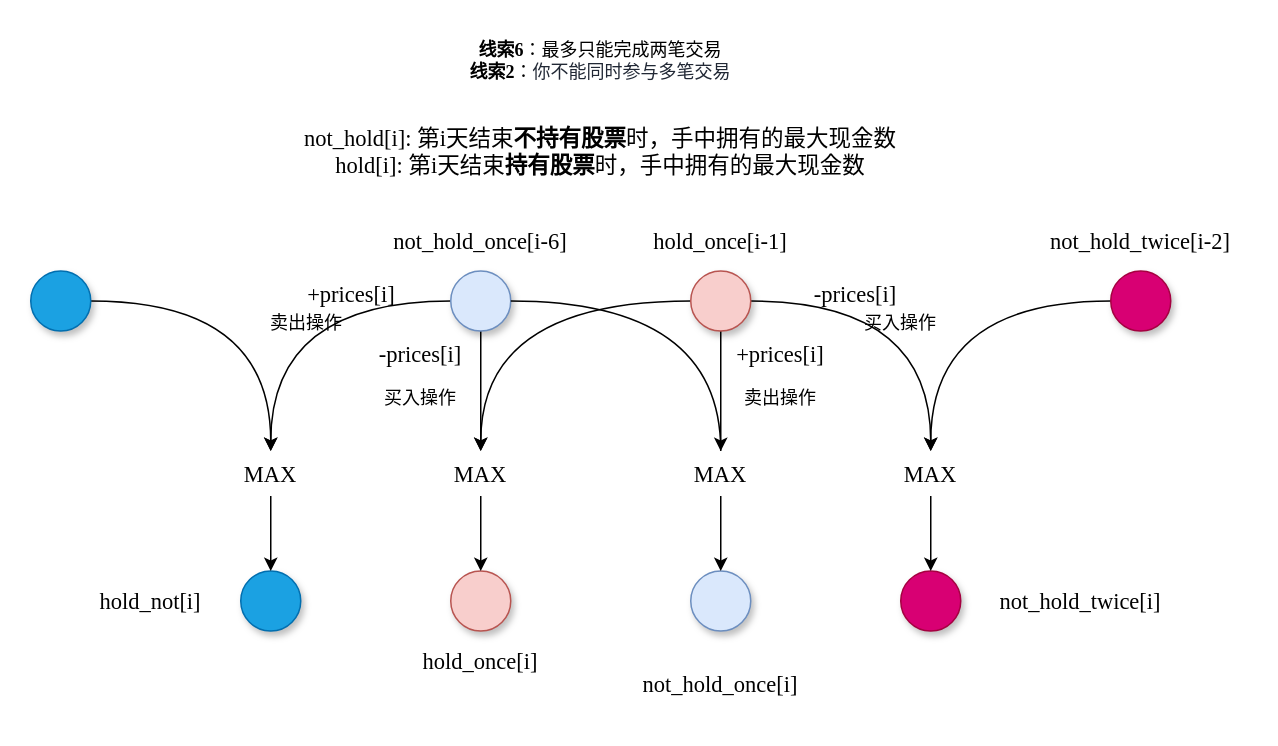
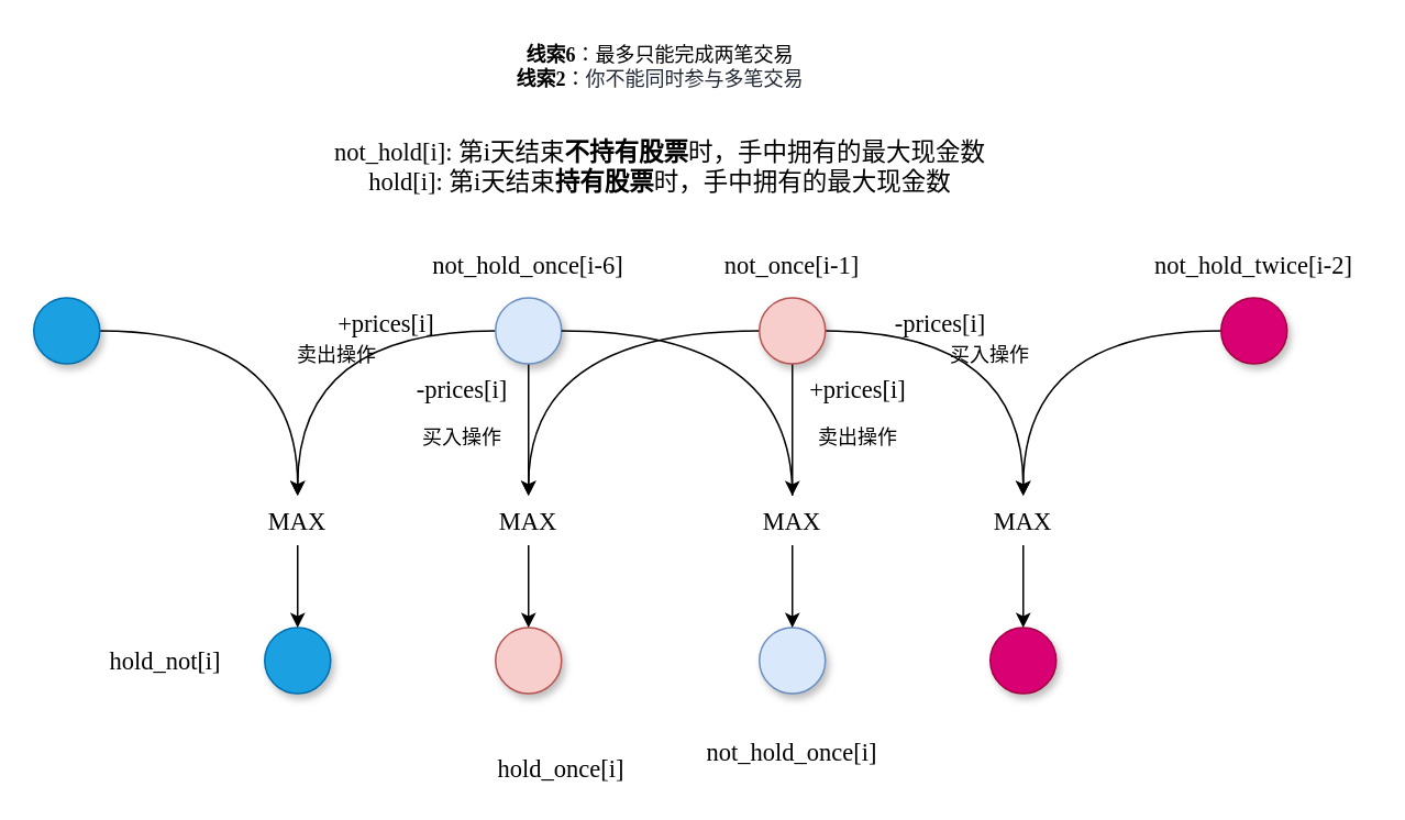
  <mxCell id="0" />
  <mxCell id="1" parent="0" />
  <mxCell id="2" style="edgeStyle=orthogonalEdgeStyle;rounded=0;orthogonalLoop=1;jettySize=auto;html=1;exitX=0.5;exitY=1;exitDx=0;exitDy=0;entryX=0.5;entryY=0;entryDx=0;entryDy=0;curved=1;" edge="1" parent="1" source="4" target="22"><mxGeometry relative="1" as="geometry"><mxPoint x="290" y="250" as="sourcePoint" /></mxGeometry></mxCell>
  <mxCell id="3" style="edgeStyle=orthogonalEdgeStyle;curved=1;rounded=0;orthogonalLoop=1;jettySize=auto;html=1;exitX=0;exitY=0.5;exitDx=0;exitDy=0;entryX=0.5;entryY=0;entryDx=0;entryDy=0;fontFamily=Comic Sans MS;" edge="1" parent="1" source="4" target="33"><mxGeometry relative="1" as="geometry" /></mxCell>
  <mxCell id="4" value="" style="ellipse;whiteSpace=wrap;html=1;aspect=fixed;shadow=1;fillColor=#dae8fc;strokeColor=#6c8ebf;" vertex="1" parent="1"><mxGeometry x="300" y="180" width="40" height="40" as="geometry" /></mxCell>
  <mxCell id="5" value="" style="ellipse;whiteSpace=wrap;html=1;aspect=fixed;shadow=1;fillColor=#dae8fc;strokeColor=#6c8ebf;" vertex="1" parent="1"><mxGeometry x="460" y="380" width="40" height="40" as="geometry" /></mxCell>
  <mxCell id="6" value="&lt;font style=&quot;font-size: 15px&quot;&gt;not_hold_once[i-6]&lt;/font&gt;" style="text;html=1;strokeColor=none;fillColor=none;align=center;verticalAlign=middle;whiteSpace=wrap;rounded=0;shadow=1;fontFamily=Comic Sans MS;" vertex="1" parent="1"><mxGeometry x="240" y="140" width="160" height="40" as="geometry" /></mxCell>
  <mxCell id="7" value="&lt;font style=&quot;font-size: 15px&quot;&gt;not_hold[i]: 第i天结束&lt;b&gt;不持有股票&lt;/b&gt;时，&lt;span&gt;手中拥有的最大现金数&lt;br&gt;&lt;/span&gt;hold[i]: 第i天结束&lt;b&gt;持有股票&lt;/b&gt;时，手中拥有的最大现金数&lt;/font&gt;&lt;span&gt;&lt;br&gt;&lt;/span&gt;&lt;div class=&quot;okr-block-clipboard&quot;&gt;&lt;/div&gt;" style="text;html=1;strokeColor=none;fillColor=none;align=center;verticalAlign=middle;whiteSpace=wrap;rounded=0;shadow=1;fontFamily=Comic Sans MS;" vertex="1" parent="1"><mxGeometry x="180" y="60" width="440" height="80" as="geometry" /></mxCell>
  <mxCell id="8" style="edgeStyle=orthogonalEdgeStyle;curved=1;rounded=0;orthogonalLoop=1;jettySize=auto;html=1;exitX=0.5;exitY=1;exitDx=0;exitDy=0;fontFamily=Comic Sans MS;" edge="1" parent="1" source="11" target="15"><mxGeometry relative="1" as="geometry" /></mxCell>
  <mxCell id="9" style="edgeStyle=orthogonalEdgeStyle;curved=1;rounded=0;orthogonalLoop=1;jettySize=auto;html=1;exitX=0;exitY=0.5;exitDx=0;exitDy=0;entryX=0.5;entryY=0;entryDx=0;entryDy=0;" edge="1" parent="1" source="11" target="22"><mxGeometry relative="1" as="geometry" /></mxCell>
  <mxCell id="10" style="edgeStyle=orthogonalEdgeStyle;curved=1;rounded=0;orthogonalLoop=1;jettySize=auto;html=1;exitX=1;exitY=0.5;exitDx=0;exitDy=0;fontFamily=Comic Sans MS;entryX=0.5;entryY=0;entryDx=0;entryDy=0;" edge="1" parent="1" source="11" target="28"><mxGeometry relative="1" as="geometry"><mxPoint x="620" y="280" as="targetPoint" /></mxGeometry></mxCell>
  <mxCell id="11" value="" style="ellipse;whiteSpace=wrap;html=1;aspect=fixed;shadow=1;fillColor=#f8cecc;strokeColor=#b85450;" vertex="1" parent="1"><mxGeometry x="460" y="180" width="40" height="40" as="geometry" /></mxCell>
  <mxCell id="12" value="&lt;font style=&quot;font-size: 15px&quot;&gt;&lt;span&gt;+prices[i]&lt;/span&gt;&lt;/font&gt;&lt;div class=&quot;okr-block-clipboard&quot;&gt;&lt;/div&gt;" style="text;html=1;strokeColor=none;fillColor=none;align=center;verticalAlign=middle;whiteSpace=wrap;rounded=0;shadow=1;fontFamily=Comic Sans MS;" vertex="1" parent="1"><mxGeometry x="480" y="220" width="80" height="30" as="geometry" /></mxCell>
  <mxCell id="13" value="&lt;font style=&quot;font-size: 15px&quot;&gt;not_hold_once[i]&lt;/font&gt;" style="text;html=1;strokeColor=none;fillColor=none;align=center;verticalAlign=middle;whiteSpace=wrap;rounded=0;shadow=1;fontFamily=Comic Sans MS;" vertex="1" parent="1"><mxGeometry x="420" y="435" width="120" height="40" as="geometry" /></mxCell>
  <mxCell id="14" style="edgeStyle=orthogonalEdgeStyle;curved=1;rounded=0;orthogonalLoop=1;jettySize=auto;html=1;exitX=0.5;exitY=1;exitDx=0;exitDy=0;entryX=0.5;entryY=0;entryDx=0;entryDy=0;fontFamily=Comic Sans MS;fontSize=15;" edge="1" parent="1" source="15" target="5"><mxGeometry relative="1" as="geometry" /></mxCell>
  <mxCell id="15" value="MAX" style="text;html=1;strokeColor=none;fillColor=none;align=center;verticalAlign=middle;whiteSpace=wrap;rounded=0;shadow=1;fontFamily=Comic Sans MS;fontSize=15;" vertex="1" parent="1"><mxGeometry x="450" y="300" width="60" height="30" as="geometry" /></mxCell>
  <mxCell id="16" value="" style="rounded=0;orthogonalLoop=1;jettySize=auto;html=1;exitX=1;exitY=0.5;exitDx=0;exitDy=0;entryX=0.5;entryY=0;entryDx=0;entryDy=0;edgeStyle=orthogonalEdgeStyle;curved=1;endArrow=none;" edge="1" parent="1" source="4" target="15"><mxGeometry relative="1" as="geometry"><mxPoint x="340" y="200" as="sourcePoint" /><mxPoint x="400" y="340" as="targetPoint" /></mxGeometry></mxCell>
- <mxCell id="17" value="&lt;font style=&quot;font-size: 15px&quot;&gt;hold_once[i-1]&lt;/font&gt;" style="text;html=1;strokeColor=none;fillColor=none;align=center;verticalAlign=middle;whiteSpace=wrap;rounded=0;shadow=1;fontFamily=Comic Sans MS;" vertex="1" parent="1"><mxGeometry x="410" y="140" width="140" height="40" as="geometry" /></mxCell>
+ <mxCell id="17" value="&lt;font style=&quot;font-size: 15px&quot;&gt;not_once[i-1]&lt;/font&gt;" style="text;html=1;strokeColor=none;fillColor=none;align=center;verticalAlign=middle;whiteSpace=wrap;rounded=0;shadow=1;fontFamily=Comic Sans MS;" vertex="1" parent="1"><mxGeometry x="410" y="140" width="140" height="40" as="geometry" /></mxCell>
  <mxCell id="18" value="&lt;font style=&quot;font-size: 15px&quot;&gt;&lt;span&gt;-prices[i]&lt;/span&gt;&lt;/font&gt;&lt;div class=&quot;okr-block-clipboard&quot;&gt;&lt;/div&gt;" style="text;html=1;strokeColor=none;fillColor=none;align=center;verticalAlign=middle;whiteSpace=wrap;rounded=0;shadow=1;fontFamily=Comic Sans MS;" vertex="1" parent="1"><mxGeometry x="240" y="220" width="80" height="30" as="geometry" /></mxCell>
- <mxCell id="19" value="&lt;font style=&quot;font-size: 15px&quot;&gt;hold_once[i]&lt;/font&gt;" style="text;html=1;strokeColor=none;fillColor=none;align=center;verticalAlign=middle;whiteSpace=wrap;rounded=0;shadow=1;fontFamily=Comic Sans MS;" vertex="1" parent="1"><mxGeometry x="280" y="420" width="80" height="40" as="geometry" /></mxCell>
+ <mxCell id="19" value="&lt;font style=&quot;font-size: 15px&quot;&gt;hold_once[i]&lt;/font&gt;" style="text;html=1;strokeColor=none;fillColor=none;align=center;verticalAlign=middle;whiteSpace=wrap;rounded=0;shadow=1;fontFamily=Comic Sans MS;" vertex="1" parent="1"><mxGeometry x="300" y="445" width="80" height="40" as="geometry" /></mxCell>
  <mxCell id="20" value="" style="ellipse;whiteSpace=wrap;html=1;aspect=fixed;shadow=1;fillColor=#f8cecc;strokeColor=#b85450;" vertex="1" parent="1"><mxGeometry x="300" y="380" width="40" height="40" as="geometry" /></mxCell>
  <mxCell id="21" style="edgeStyle=orthogonalEdgeStyle;curved=1;rounded=0;orthogonalLoop=1;jettySize=auto;html=1;exitX=0.5;exitY=1;exitDx=0;exitDy=0;entryX=0.5;entryY=0;entryDx=0;entryDy=0;fontFamily=Comic Sans MS;fontSize=15;" edge="1" parent="1" source="22" target="20"><mxGeometry relative="1" as="geometry" /></mxCell>
  <mxCell id="22" value="MAX" style="text;html=1;strokeColor=none;fillColor=none;align=center;verticalAlign=middle;whiteSpace=wrap;rounded=0;shadow=1;fontFamily=Comic Sans MS;fontSize=15;" vertex="1" parent="1"><mxGeometry x="290" y="300" width="60" height="30" as="geometry" /></mxCell>
  <mxCell id="23" value="&lt;font style=&quot;font-size: 12px&quot; face=&quot;Comic Sans MS&quot;&gt;&lt;font style=&quot;font-size: 12px&quot;&gt;&lt;b&gt;线索6&lt;/b&gt;：&lt;span&gt;最多只能完成两笔交易&lt;/span&gt;&lt;br&gt;&lt;b&gt;线索2&lt;/b&gt;：&lt;/font&gt;&lt;span style=&quot;color: rgb(33 , 40 , 53) ; background-color: rgb(255 , 255 , 255)&quot;&gt;你不能同时参与多笔交易&lt;/span&gt;&lt;/font&gt;" style="text;html=1;strokeColor=none;fillColor=none;align=center;verticalAlign=middle;whiteSpace=wrap;rounded=0;" vertex="1" parent="1"><mxGeometry x="260" y="20" width="280" height="40" as="geometry" /></mxCell>
  <mxCell id="24" value="" style="ellipse;whiteSpace=wrap;html=1;aspect=fixed;shadow=1;fillColor=#d80073;strokeColor=#A50040;fontColor=#ffffff;" vertex="1" parent="1"><mxGeometry x="600" y="380" width="40" height="40" as="geometry" /></mxCell>
  <mxCell id="25" value="&lt;font style=&quot;font-size: 15px&quot;&gt;&lt;span&gt;+prices[i]&lt;/span&gt;&lt;/font&gt;&lt;div class=&quot;okr-block-clipboard&quot;&gt;&lt;/div&gt;" style="text;html=1;strokeColor=none;fillColor=none;align=center;verticalAlign=middle;whiteSpace=wrap;rounded=0;shadow=1;fontFamily=Comic Sans MS;" vertex="1" parent="1"><mxGeometry x="194" y="180" width="80" height="30" as="geometry" /></mxCell>
  <mxCell id="26" value="&lt;span style=&quot;font-size: 15px&quot;&gt;hold_not[i]&lt;/span&gt;" style="text;html=1;strokeColor=none;fillColor=none;align=center;verticalAlign=middle;whiteSpace=wrap;rounded=0;shadow=1;fontFamily=Comic Sans MS;" vertex="1" parent="1"><mxGeometry x="40" y="380" width="120" height="40" as="geometry" /></mxCell>
  <mxCell id="27" style="edgeStyle=orthogonalEdgeStyle;curved=1;rounded=0;orthogonalLoop=1;jettySize=auto;html=1;exitX=0.5;exitY=1;exitDx=0;exitDy=0;entryX=0.5;entryY=0;entryDx=0;entryDy=0;fontFamily=Comic Sans MS;fontSize=15;" edge="1" parent="1" source="28" target="24"><mxGeometry relative="1" as="geometry" /></mxCell>
  <mxCell id="28" value="MAX" style="text;html=1;strokeColor=none;fillColor=none;align=center;verticalAlign=middle;whiteSpace=wrap;rounded=0;shadow=1;fontFamily=Comic Sans MS;fontSize=15;" vertex="1" parent="1"><mxGeometry x="590" y="300" width="60" height="30" as="geometry" /></mxCell>
  <mxCell id="29" value="&lt;font style=&quot;font-size: 15px&quot;&gt;&lt;span&gt;-prices[i]&lt;/span&gt;&lt;/font&gt;&lt;div class=&quot;okr-block-clipboard&quot;&gt;&lt;/div&gt;" style="text;html=1;strokeColor=none;fillColor=none;align=center;verticalAlign=middle;whiteSpace=wrap;rounded=0;shadow=1;fontFamily=Comic Sans MS;" vertex="1" parent="1"><mxGeometry x="530" y="180" width="80" height="30" as="geometry" /></mxCell>
- <mxCell id="30" value="&lt;font style=&quot;font-size: 15px&quot;&gt;not_hold_twice[i]&lt;/font&gt;" style="text;html=1;strokeColor=none;fillColor=none;align=center;verticalAlign=middle;whiteSpace=wrap;rounded=0;shadow=1;fontFamily=Comic Sans MS;" vertex="1" parent="1"><mxGeometry x="660" y="380" width="120" height="40" as="geometry" /></mxCell>
  <mxCell id="31" value="" style="ellipse;whiteSpace=wrap;html=1;aspect=fixed;shadow=1;fillColor=#1ba1e2;strokeColor=#006EAF;fontColor=#ffffff;" vertex="1" parent="1"><mxGeometry x="160" y="380" width="40" height="40" as="geometry" /></mxCell>
  <mxCell id="32" style="edgeStyle=orthogonalEdgeStyle;curved=1;rounded=0;orthogonalLoop=1;jettySize=auto;html=1;exitX=0.5;exitY=1;exitDx=0;exitDy=0;entryX=0.5;entryY=0;entryDx=0;entryDy=0;fontFamily=Comic Sans MS;fontSize=15;" edge="1" parent="1" source="33" target="31"><mxGeometry relative="1" as="geometry" /></mxCell>
  <mxCell id="33" value="MAX" style="text;html=1;strokeColor=none;fillColor=none;align=center;verticalAlign=middle;whiteSpace=wrap;rounded=0;shadow=1;fontFamily=Comic Sans MS;fontSize=15;" vertex="1" parent="1"><mxGeometry x="150" y="300" width="60" height="30" as="geometry" /></mxCell>
  <mxCell id="34" value="&lt;font face=&quot;Comic Sans MS&quot;&gt;买入操作&lt;/font&gt;" style="text;html=1;strokeColor=none;fillColor=none;align=center;verticalAlign=middle;whiteSpace=wrap;rounded=0;" vertex="1" parent="1"><mxGeometry x="250" y="250" width="60" height="30" as="geometry" /></mxCell>
  <mxCell id="35" value="&lt;font face=&quot;Comic Sans MS&quot;&gt;卖出操作&lt;/font&gt;" style="text;html=1;strokeColor=none;fillColor=none;align=center;verticalAlign=middle;whiteSpace=wrap;rounded=0;" vertex="1" parent="1"><mxGeometry x="490" y="250" width="60" height="30" as="geometry" /></mxCell>
  <mxCell id="36" style="edgeStyle=orthogonalEdgeStyle;rounded=0;orthogonalLoop=1;jettySize=auto;html=1;exitX=0;exitY=0.5;exitDx=0;exitDy=0;curved=1;" edge="1" parent="1" source="37" target="28"><mxGeometry relative="1" as="geometry" /></mxCell>
  <mxCell id="37" value="" style="ellipse;whiteSpace=wrap;html=1;aspect=fixed;shadow=1;fillColor=#d80073;strokeColor=#A50040;fontColor=#ffffff;" vertex="1" parent="1"><mxGeometry x="740" y="180" width="40" height="40" as="geometry" /></mxCell>
  <mxCell id="38" value="&lt;font style=&quot;font-size: 15px&quot;&gt;not_hold_twice[i-2]&lt;/font&gt;" style="text;html=1;strokeColor=none;fillColor=none;align=center;verticalAlign=middle;whiteSpace=wrap;rounded=0;shadow=1;fontFamily=Comic Sans MS;" vertex="1" parent="1"><mxGeometry x="690" y="140" width="140" height="40" as="geometry" /></mxCell>
  <mxCell id="39" style="edgeStyle=orthogonalEdgeStyle;curved=1;rounded=0;orthogonalLoop=1;jettySize=auto;html=1;exitX=1;exitY=0.5;exitDx=0;exitDy=0;entryX=0.5;entryY=0;entryDx=0;entryDy=0;" edge="1" parent="1" source="40" target="33"><mxGeometry relative="1" as="geometry" /></mxCell>
  <mxCell id="40" value="" style="ellipse;whiteSpace=wrap;html=1;aspect=fixed;shadow=1;fillColor=#1ba1e2;strokeColor=#006EAF;fontColor=#ffffff;" vertex="1" parent="1"><mxGeometry x="20" y="180" width="40" height="40" as="geometry" /></mxCell>
  <mxCell id="41" value="&lt;font face=&quot;Comic Sans MS&quot;&gt;卖出操作&lt;/font&gt;" style="text;html=1;strokeColor=none;fillColor=none;align=center;verticalAlign=middle;whiteSpace=wrap;rounded=0;" vertex="1" parent="1"><mxGeometry x="174" y="200" width="60" height="30" as="geometry" /></mxCell>
  <mxCell id="42" value="&lt;font face=&quot;Comic Sans MS&quot;&gt;买入操作&lt;/font&gt;" style="text;html=1;strokeColor=none;fillColor=none;align=center;verticalAlign=middle;whiteSpace=wrap;rounded=0;" vertex="1" parent="1"><mxGeometry x="570" y="200" width="60" height="30" as="geometry" /></mxCell>
